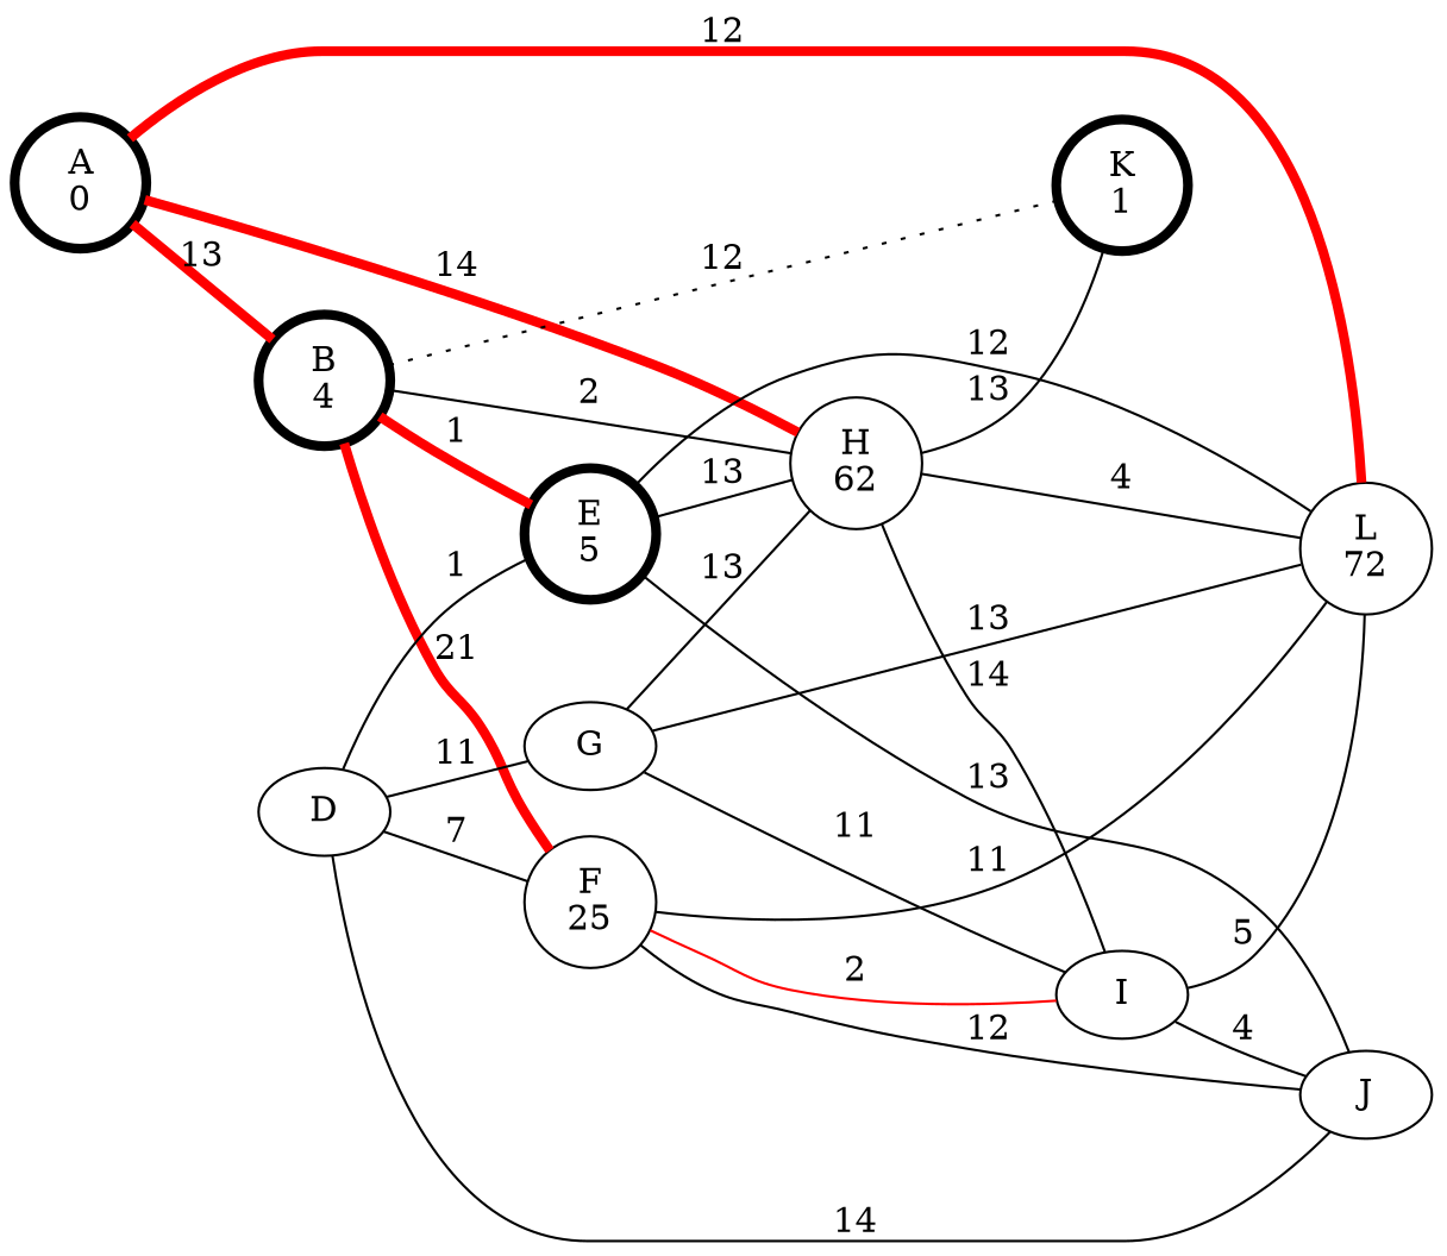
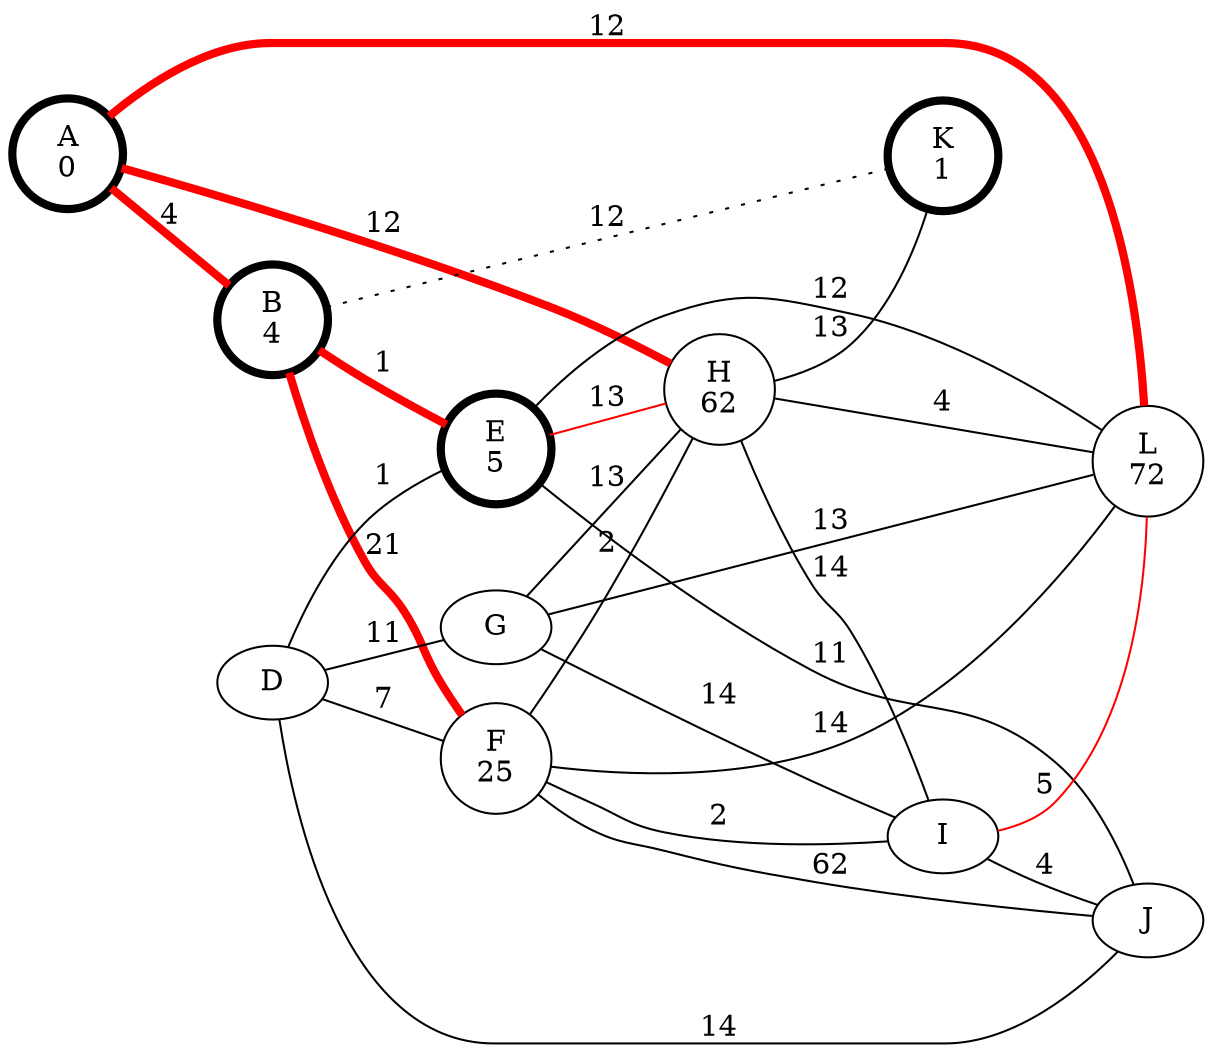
  graph {
    rankdir=LR
    n1 [label="A\n0" penwidth=4]
    n2 [label="B\n4" penwidth=4]
    n3 [label="H\n62"]
    n4 [label="L\n72"]
    n5 [label="K\n1" penwidth=4]
    n6 [label="E\n5" penwidth=4]
    n7 [label="F\n25"]
    I
    J
    D
    G
-   n1 -- n2 [color=red label=13 penwidth=4]
-   n1 -- n3 [color=red label=14 penwidth=4]
+   n1 -- n2 [color=red label=4 penwidth=4]
+   n1 -- n3 [color=red label=12 penwidth=4]
    n1 -- n4 [color=red label=12 penwidth=4]
    n2 -- n5 [label=12 style=dotted]
    n2 -- n6 [color=red label=1 penwidth=4]
    n2 -- n7 [color=red label=21 penwidth=4]
    n3 -- n4 [label=4]
    n3 -- n5 [label=13]
    n3 -- I [label=14]
-   n6 -- n3 [label=13]
+   n6 -- n3 [label=13 color=red]
    n6 -- n4 [label=12]
-   n6 -- J [label=13]
-   n2 -- n3 [label=2]
-   n7 -- n4 [label=11]
-   n7 -- I [label=2 color=red]
-   n7 -- J [label=12]
-   I -- n4 [label=5]
+   n6 -- J [label=11]
+   n7 -- n3 [label=2]
+   n7 -- n4 [label=14]
+   n7 -- I [label=2]
+   n7 -- J [label=62]
+   I -- n4 [label=5 color=red]
    I -- J [label=4]
    D -- n6 [label=1]
    D -- n7 [label=7]
    D -- J [label=14]
    D -- G [label=11]
    G -- n3 [label=13]
    G -- n4 [label=13]
-   G -- I [label=11]
+   G -- I [label=14]
  }
